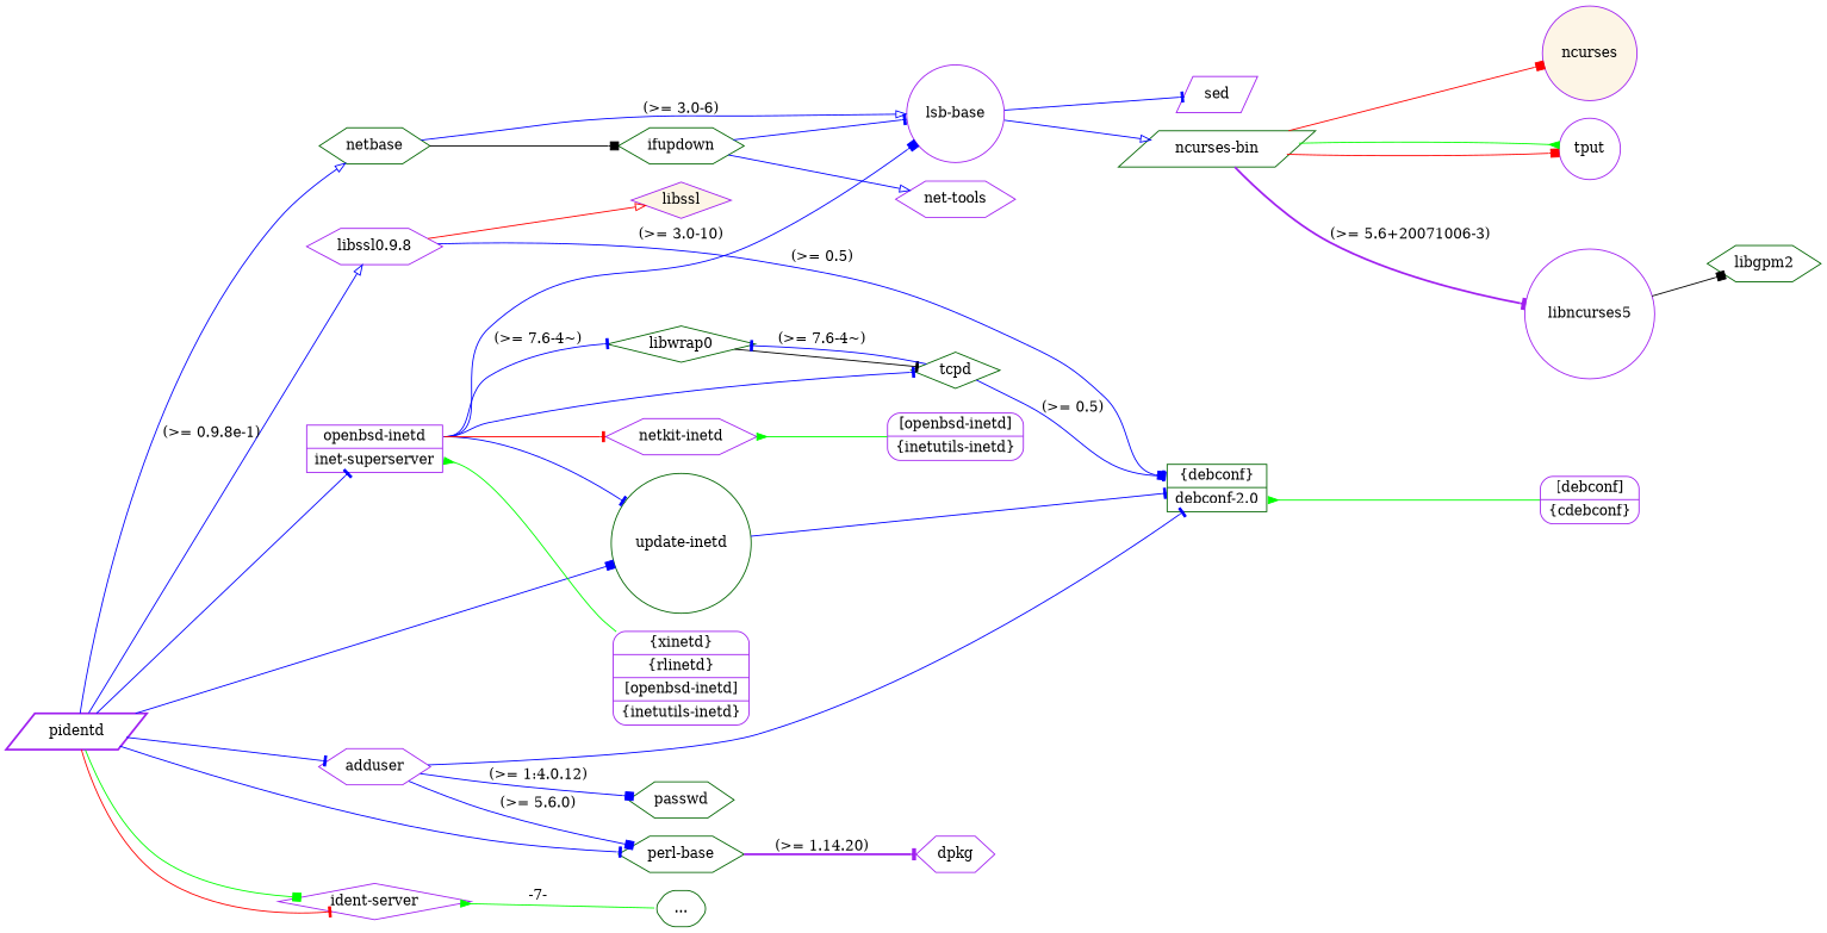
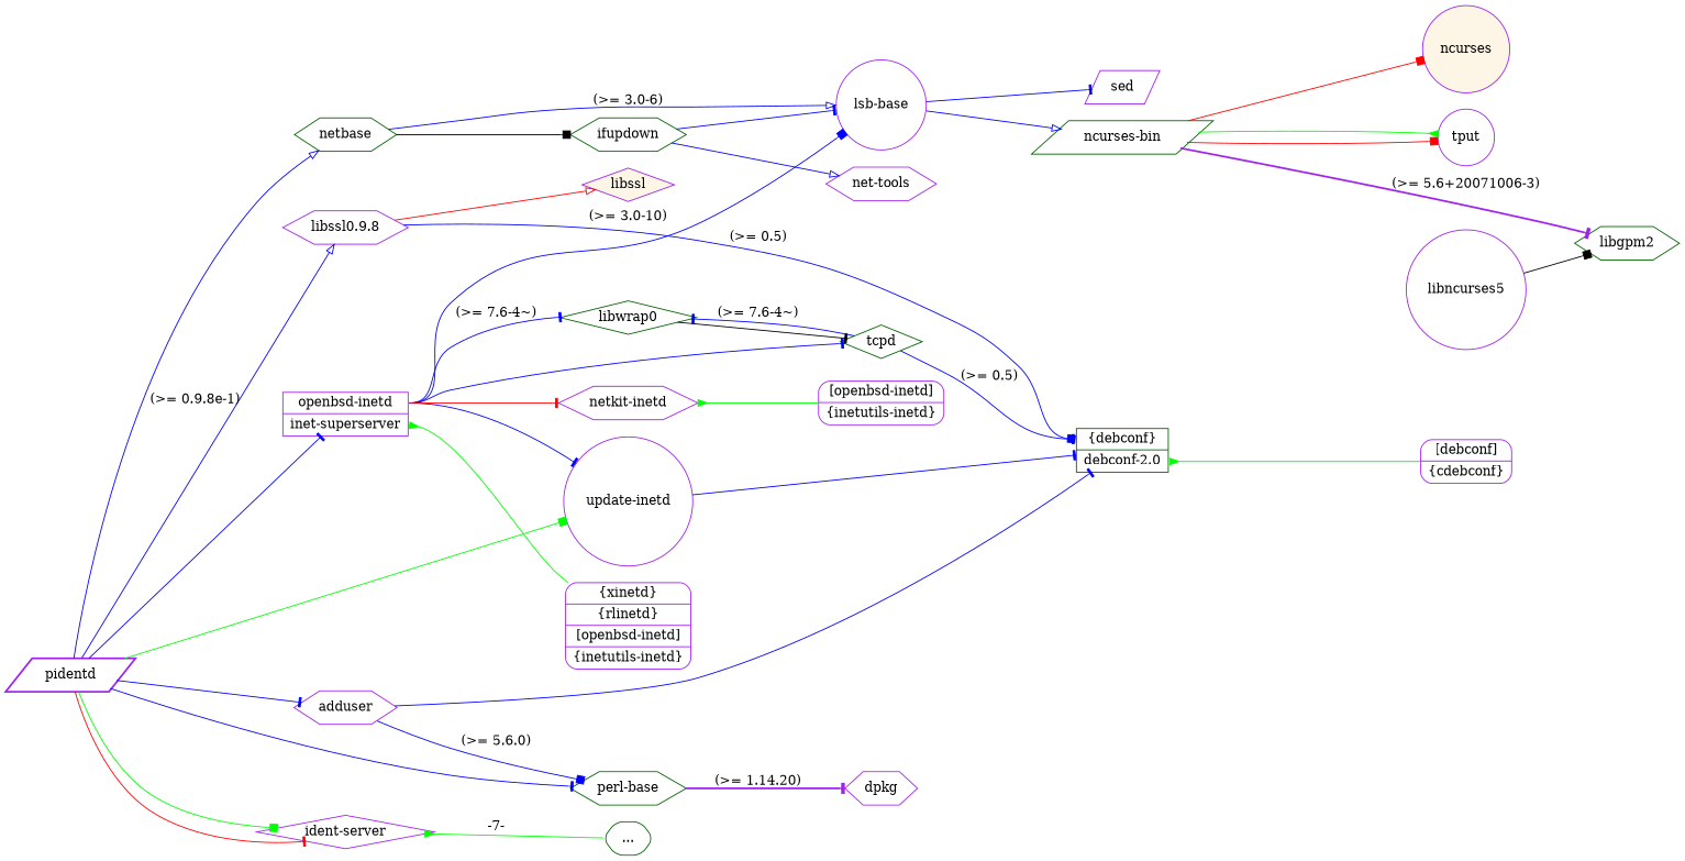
  digraph {
    rankdir=LR
    node [color=purple shape=hexagon]
    edge [arrowhead=tee color=blue]
    pidentd [shape=parallelogram style="setlinewidth(2)"]
    "libssl0.9.8"
    netbase [color=darkgreen]
    adduser
-   "update-inetd" [color=darkgreen shape=circle]
+   "update-inetd" [shape=circle]
    n6 [label="<openbsd-inetd> openbsd-inetd | <inet-superserver> inet-superserver" shape=record]
    "ident-server" [shape=diamond]
    "perl-base" [color=darkgreen]
    n9 [color=darkgreen label="<debconf> \{debconf\} | <debconf-2.0> debconf-2.0" shape=record]
    libssl [fillcolor=oldlace shape=diamond style=filled]
    "lsb-base" [shape=circle]
    ifupdown [color=darkgreen]
-   passwd [color=darkgreen]
    libwrap0 [color=darkgreen shape=diamond]
    tcpd [color=darkgreen shape=diamond]
    "netkit-inetd"
    n17 [label="<xinetd> \{xinetd\} | <rlinetd> \{rlinetd\} | <openbsd-inetd> [openbsd-inetd] | <inetutils-inetd> \{inetutils-inetd\}" shape=record style=rounded]
    n18 [color=darkgreen label="..." style=rounded]
    n19 [label="<debconf> [debconf] | <cdebconf> \{cdebconf\}" shape=record style=rounded]
    sed [shape=parallelogram]
    "ncurses-bin" [color=darkgreen shape=parallelogram]
    "net-tools"
    libncurses5 [shape=circle]
    ncurses [fillcolor=oldlace shape=circle style=filled]
    tput [shape=circle]
    libgpm2 [color=darkgreen]
    dpkg
    n28 [label="<openbsd-inetd> [openbsd-inetd] | <inetutils-inetd> \{inetutils-inetd\}" shape=record style=rounded]
    pidentd -> "libssl0.9.8" [arrowhead=onormal label="(>= 0.9.8e-1)"]
    pidentd -> netbase [arrowhead=onormal]
    pidentd -> adduser
-   pidentd -> "update-inetd" [arrowhead=box]
+   pidentd -> "update-inetd" [arrowhead=box color=green]
    pidentd -> n6
    pidentd -> "ident-server" [color=red]
    pidentd -> "ident-server" [arrowhead=box color=green]
    pidentd -> "perl-base"
    "libssl0.9.8" -> n9 [arrowhead=box headport=debconf label="(>= 0.5)"]
    "libssl0.9.8" -> libssl [arrowhead=onormal color=red]
    netbase -> "lsb-base" [arrowhead=onormal label="(>= 3.0-6)"]
    netbase -> ifupdown [arrowhead=box color=""]
    adduser -> "perl-base" [arrowhead=box label="(>= 5.6.0)"]
    adduser -> n9
-   adduser -> passwd [arrowhead=box label="(>= 1:4.0.12)"]
    "update-inetd" -> n9
    n6 -> "update-inetd" [tailport="openbsd-inetd"]
    n6 -> "lsb-base" [arrowhead=box label="(>= 3.0-10)" tailport="openbsd-inetd"]
    n6 -> libwrap0 [label="(>= 7.6-4~)" tailport="openbsd-inetd"]
    n6 -> tcpd [tailport="openbsd-inetd"]
    n6 -> "netkit-inetd" [color=red tailport="openbsd-inetd"]
    n6 -> n17 [arrowtail=inv color=green dir=back tailport="inet-superserver" arrowhead=""]
    "ident-server" -> n18 [arrowtail=inv color=green dir=back label="-7-" arrowhead=""]
    "perl-base" -> dpkg [color=purple label="(>= 1.14.20)" style=bold]
    n9 -> n19 [arrowtail=inv color=green dir=back tailport="debconf-2.0" arrowhead=""]
    "lsb-base" -> sed
    "lsb-base" -> "ncurses-bin" [arrowhead=onormal]
    ifupdown -> "lsb-base"
    ifupdown -> "net-tools" [arrowhead=onormal]
    libwrap0 -> tcpd [color=""]
    tcpd -> n9 [headport=debconf label="(>= 0.5)"]
    tcpd -> libwrap0 [label="(>= 7.6-4~)"]
    "netkit-inetd" -> n28 [arrowtail=inv color=green dir=back arrowhead=""]
-   "ncurses-bin" -> libncurses5 [color=purple label="(>= 5.6+20071006-3)" style=bold]
+   "ncurses-bin" -> libgpm2 [color=purple label="(>= 5.6+20071006-3)" style=bold]
    "ncurses-bin" -> ncurses [arrowhead=box color=red]
    "ncurses-bin" -> tput [arrowhead=box color=red]
    libncurses5 -> libgpm2 [arrowhead=box color=""]
    tput -> "ncurses-bin" [arrowtail=inv color=green dir=back arrowhead=""]
  }
